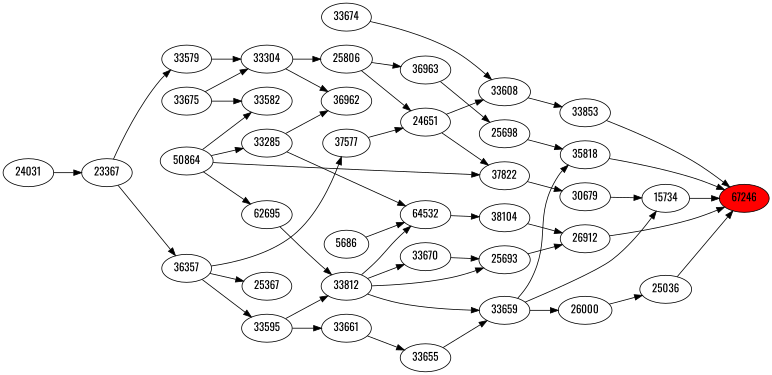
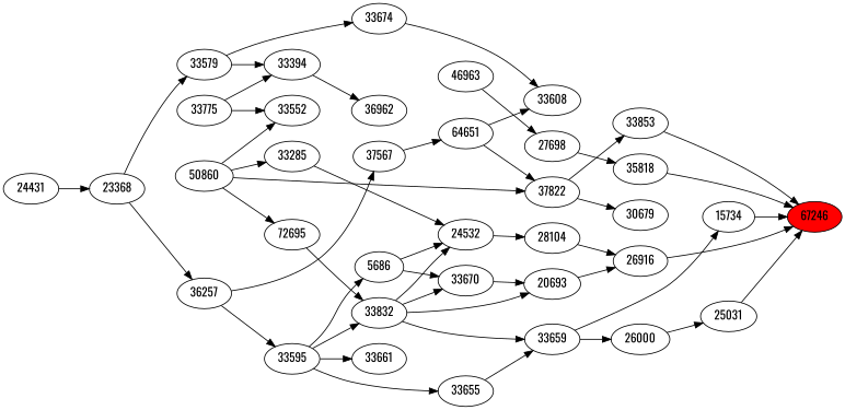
  strict digraph {
    fontname=Oswald
    rankdir=LR
    node [fontname=Oswald]
    edge [fontname=Oswald]
    n1 [fillcolor=red label=67246 style=filled]
-   n2 [label=26912]
+   n2 [label=26916]
    n3 [label=33853]
-   n4 [label=25036]
+   n4 [label=25031]
    n5 [label=15734]
    n6 [label=35818]
-   n7 [label=38104]
-   n8 [label=25693]
+   n7 [label=28104]
+   n8 [label=20693]
    n9 [label=33659]
    n10 [label=26000]
    n11 [label=37822]
    n12 [label=30679]
-   n13 [label=25698]
-   n14 [label=64532]
-   n15 [label=36963]
+   n13 [label=27698]
+   n14 [label=24532]
+   n15 [label=46963]
    n16 [label=33670]
    n17 [label=33655]
-   n18 [label=33812]
-   n19 [label=24651]
+   n18 [label=33832]
+   n19 [label=64651]
    n20 [label=33608]
-   n21 [label=50864]
+   n21 [label=50860]
    n22 [label=33285]
-   n23 [label=62695]
-   n24 [label=33582]
+   n23 [label=72695]
+   n24 [label=33552]
    n25 [label=36962]
    n26 [label=5686]
-   n27 [label=25806]
    n28 [label=33661]
    n29 [label=33595]
-   n30 [label=37577]
-   n31 [label=33304]
-   n32 [label=25367]
+   n30 [label=37567]
+   n31 [label=33394]
    n33 [label=33674]
-   n34 [label=36357]
-   n35 [label=33675]
+   n34 [label=36257]
+   n35 [label=33775]
    n36 [label=33579]
-   n37 [label=23367]
-   n38 [label=24031]
+   n37 [label=23368]
+   n38 [label=24431]
    n2 -> n1
    n3 -> n1
    n4 -> n1
    n5 -> n1
    n6 -> n1
    n7 -> n2
    n8 -> n2
    n9 -> n5
-   n9 -> n6
    n9 -> n10
    n10 -> n4
-   n20 -> n3
+   n11 -> n3
    n11 -> n12
-   n12 -> n5
    n13 -> n6
    n14 -> n7
    n15 -> n13
    n16 -> n8
    n17 -> n9
    n18 -> n8
    n18 -> n9
    n18 -> n14
    n18 -> n16
    n19 -> n11
    n19 -> n20
    n21 -> n11
    n21 -> n22
    n21 -> n23
    n21 -> n24
    n22 -> n14
-   n22 -> n25
    n23 -> n18
    n26 -> n14
-   n27 -> n15
-   n27 -> n19
-   n28 -> n17
+   n26 -> n16
+   n29 -> n17
    n29 -> n18
+   n29 -> n26
    n29 -> n28
    n30 -> n19
    n31 -> n25
-   n31 -> n27
    n33 -> n20
    n34 -> n29
    n34 -> n30
-   n34 -> n32
    n35 -> n24
    n35 -> n31
    n36 -> n31
+   n36 -> n33
    n37 -> n34
    n37 -> n36
    n38 -> n37
  }
